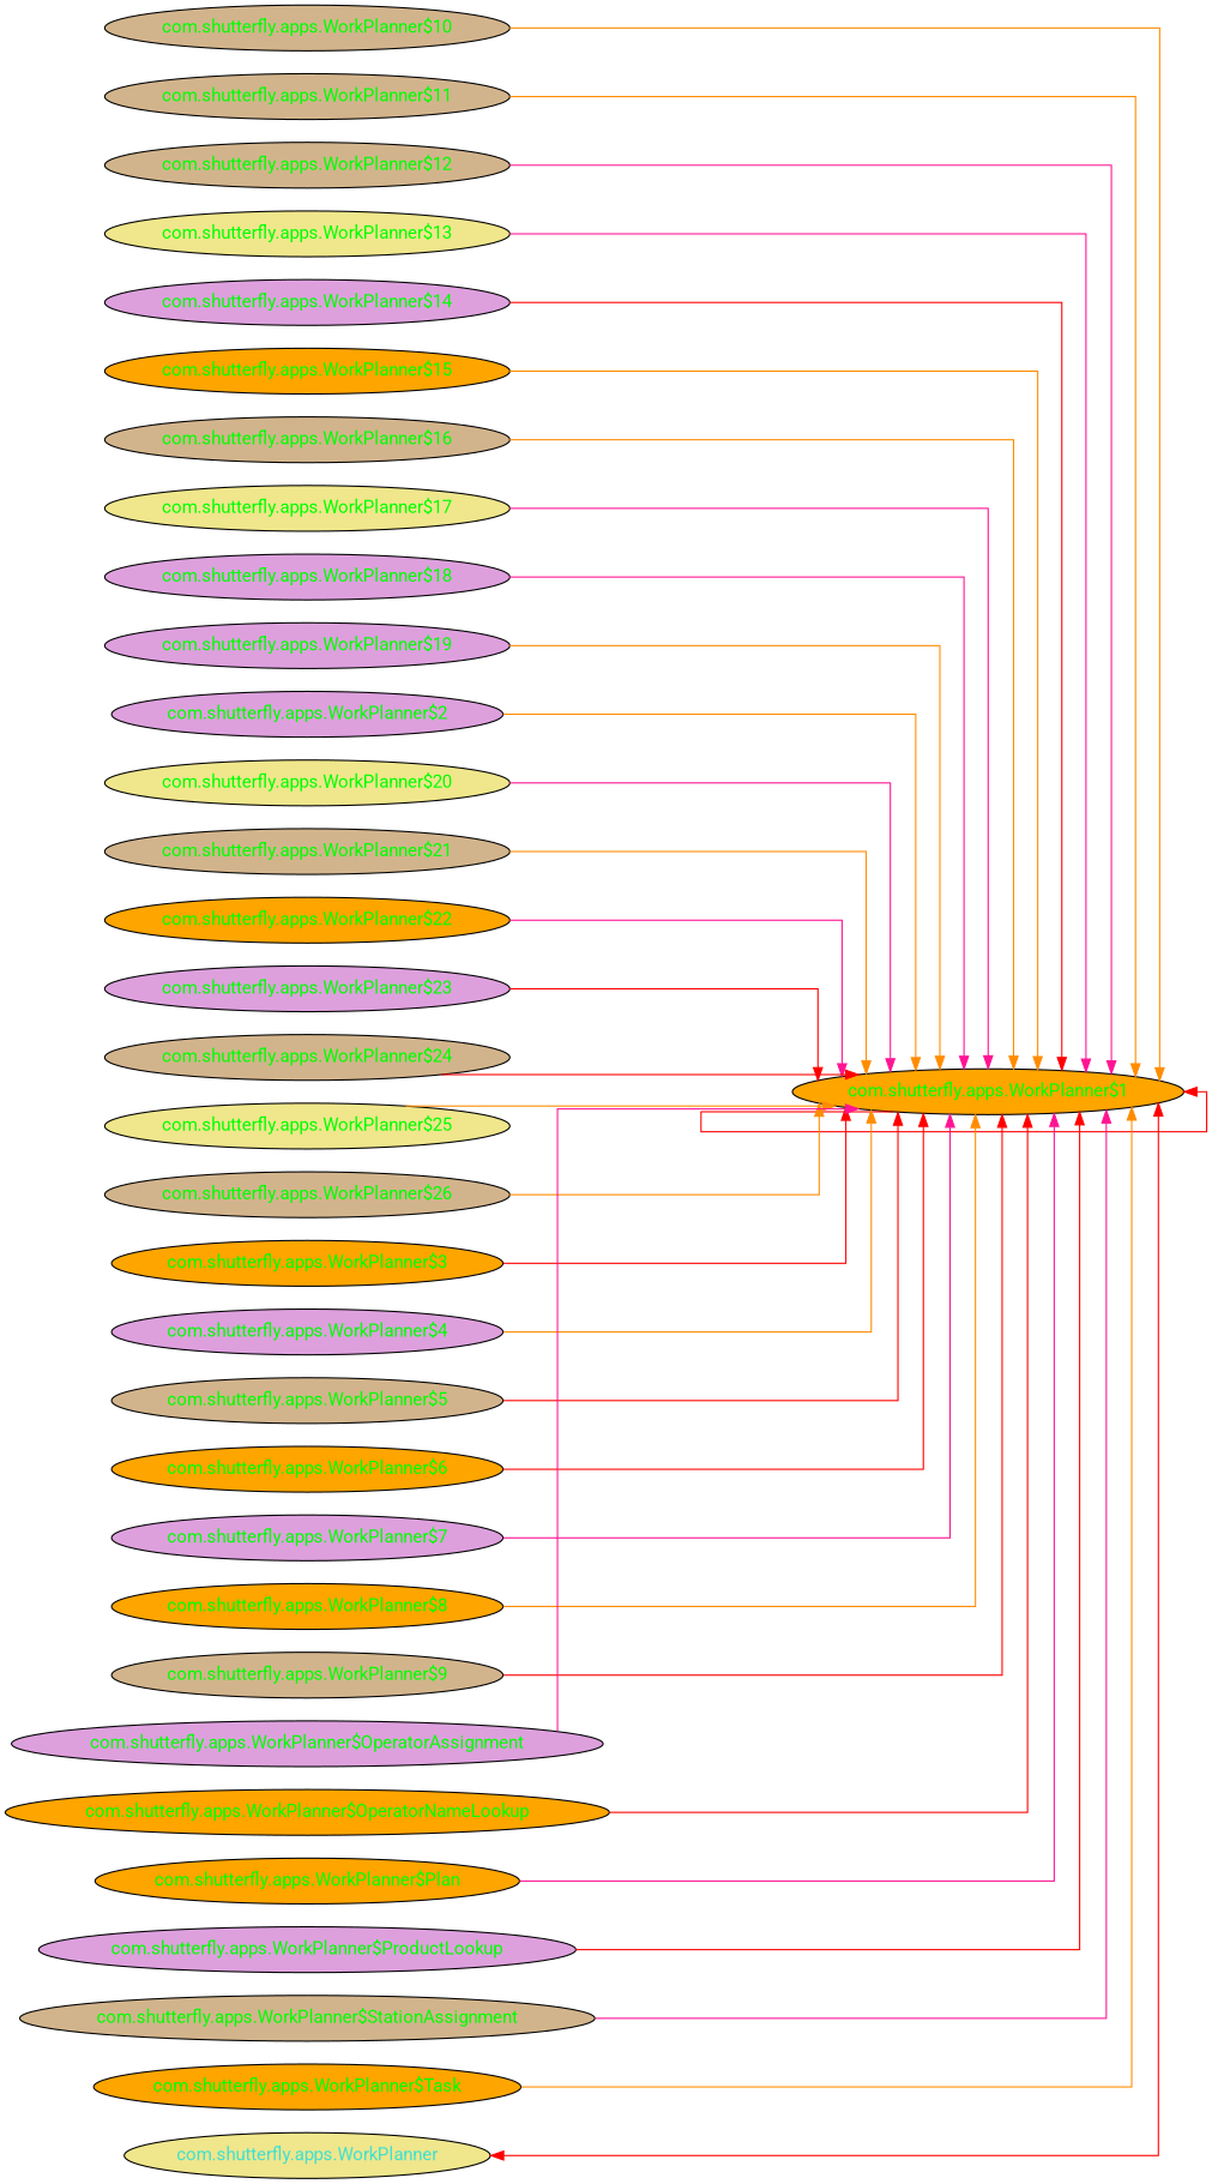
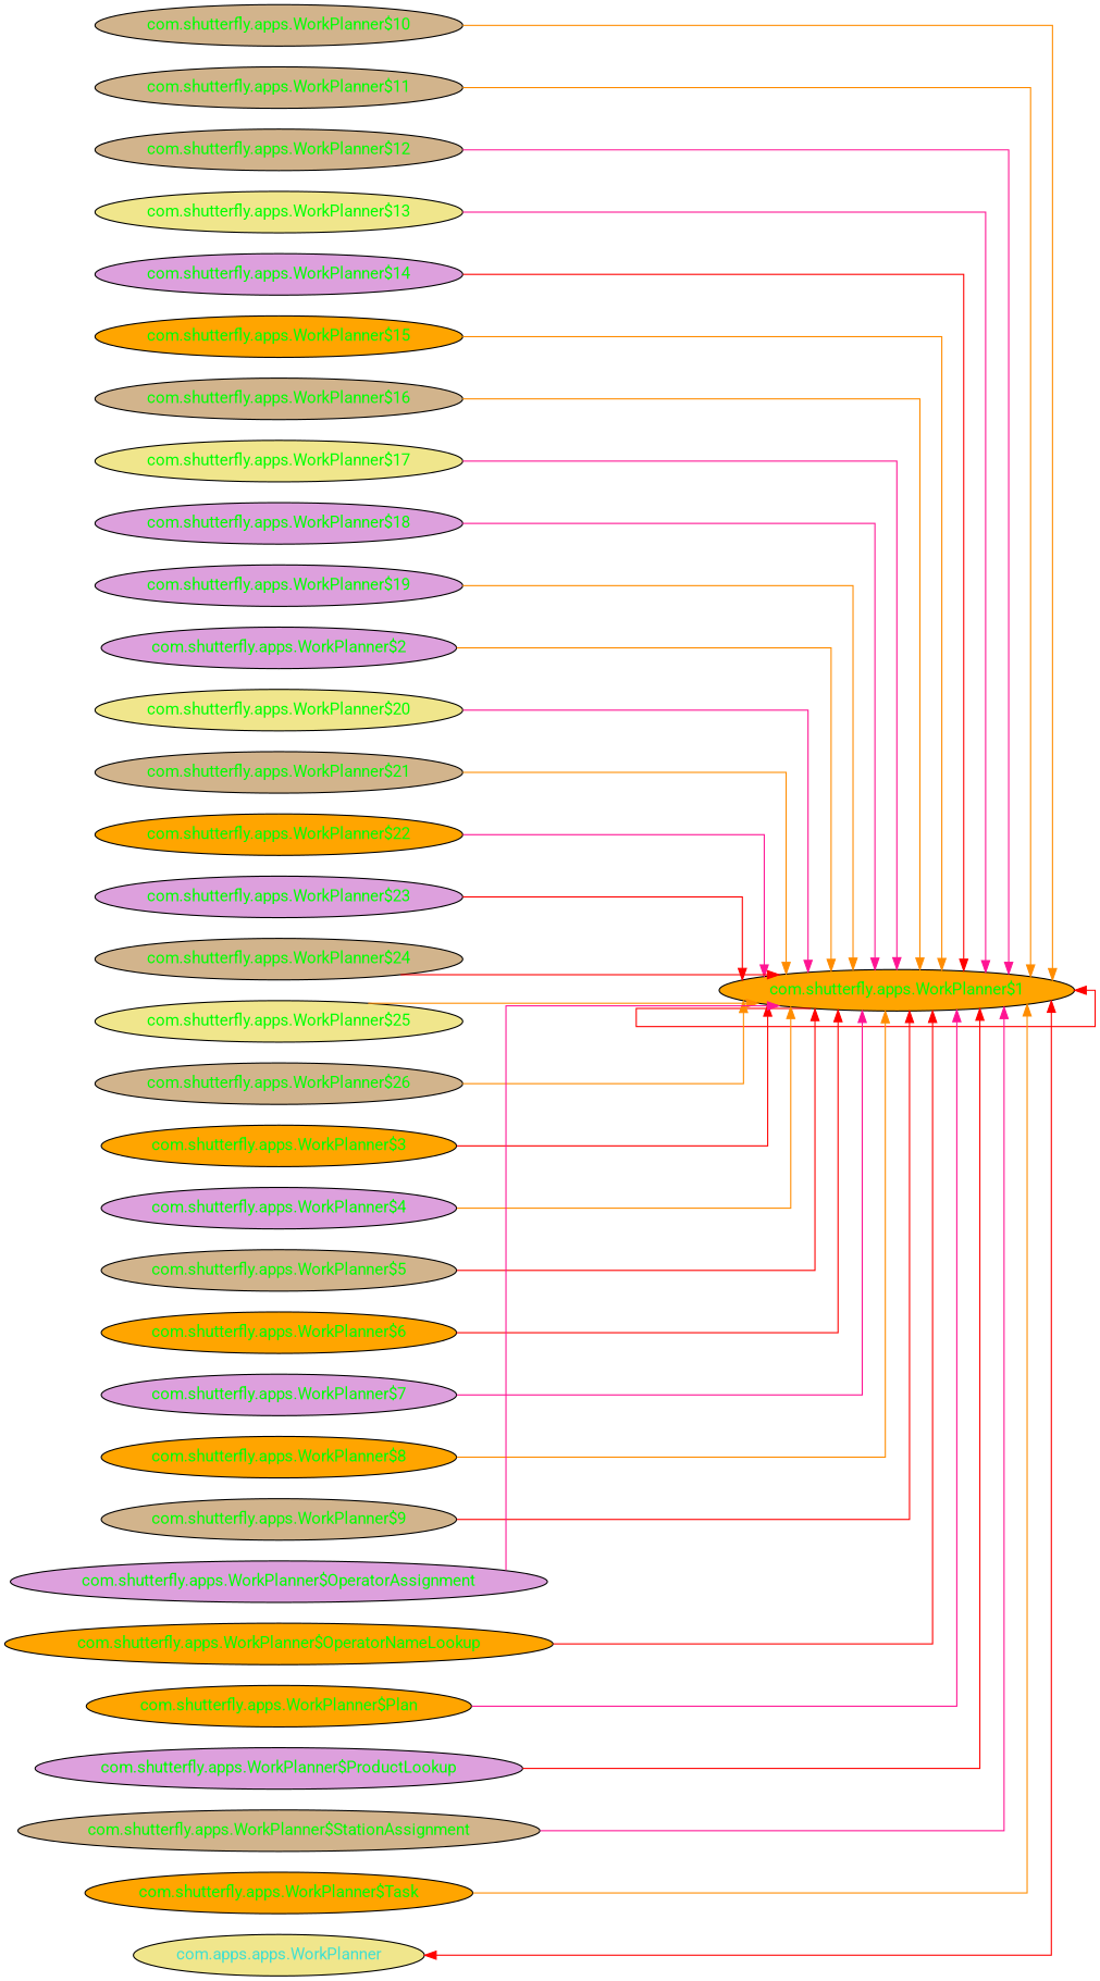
  digraph {
    concentrate=true
    rankdir=LR
    ranksep=2.0
    splines=ortho
    fontname=Roboto
    node [fontcolor=green style=filled fillcolor=tan fontname=Roboto]
    edge [color=darkorange fontname=Roboto]
    "com.shutterfly.apps.WorkPlanner$1" [fillcolor=orange]
    "com.shutterfly.apps.WorkPlanner$10"
    "com.shutterfly.apps.WorkPlanner$11"
    "com.shutterfly.apps.WorkPlanner$12"
    "com.shutterfly.apps.WorkPlanner$13" [fillcolor=khaki]
    "com.shutterfly.apps.WorkPlanner$14" [fillcolor=plum]
    "com.shutterfly.apps.WorkPlanner$15" [fillcolor=orange]
    "com.shutterfly.apps.WorkPlanner$16"
    "com.shutterfly.apps.WorkPlanner$17" [fillcolor=khaki]
    "com.shutterfly.apps.WorkPlanner$18" [fillcolor=plum]
    "com.shutterfly.apps.WorkPlanner$19" [fillcolor=plum]
    "com.shutterfly.apps.WorkPlanner$2" [fillcolor=plum]
    "com.shutterfly.apps.WorkPlanner$20" [fillcolor=khaki]
    "com.shutterfly.apps.WorkPlanner$21"
    "com.shutterfly.apps.WorkPlanner$22" [fillcolor=orange]
    "com.shutterfly.apps.WorkPlanner$23" [fillcolor=plum]
    "com.shutterfly.apps.WorkPlanner$24"
    "com.shutterfly.apps.WorkPlanner$25" [fillcolor=khaki]
    "com.shutterfly.apps.WorkPlanner$26"
    "com.shutterfly.apps.WorkPlanner$3" [fillcolor=orange]
    "com.shutterfly.apps.WorkPlanner$4" [fillcolor=plum]
    "com.shutterfly.apps.WorkPlanner$5"
    "com.shutterfly.apps.WorkPlanner$6" [fillcolor=orange]
    "com.shutterfly.apps.WorkPlanner$7" [fillcolor=plum]
    "com.shutterfly.apps.WorkPlanner$8" [fillcolor=orange]
    "com.shutterfly.apps.WorkPlanner$9"
    "com.shutterfly.apps.WorkPlanner$OperatorAssignment" [fillcolor=plum]
    "com.shutterfly.apps.WorkPlanner$OperatorNameLookup" [fillcolor=orange]
    "com.shutterfly.apps.WorkPlanner$Plan" [fillcolor=orange]
    "com.shutterfly.apps.WorkPlanner$ProductLookup" [fillcolor=plum]
    "com.shutterfly.apps.WorkPlanner$StationAssignment"
    "com.shutterfly.apps.WorkPlanner$Task" [fillcolor=orange]
-   "com.shutterfly.apps.WorkPlanner" [fontcolor=turquoise fillcolor=khaki]
+   "com.shutterfly.apps.WorkPlanner" [fontcolor=turquoise fillcolor=khaki label="com.apps.apps.WorkPlanner"]
    "com.shutterfly.apps.WorkPlanner$1" -> "com.shutterfly.apps.WorkPlanner$1" [color=red]
    "com.shutterfly.apps.WorkPlanner$10" -> "com.shutterfly.apps.WorkPlanner$1"
    "com.shutterfly.apps.WorkPlanner$11" -> "com.shutterfly.apps.WorkPlanner$1"
    "com.shutterfly.apps.WorkPlanner$12" -> "com.shutterfly.apps.WorkPlanner$1" [color=deeppink]
    "com.shutterfly.apps.WorkPlanner$13" -> "com.shutterfly.apps.WorkPlanner$1" [color=deeppink]
    "com.shutterfly.apps.WorkPlanner$14" -> "com.shutterfly.apps.WorkPlanner$1" [color=red]
    "com.shutterfly.apps.WorkPlanner$15" -> "com.shutterfly.apps.WorkPlanner$1"
    "com.shutterfly.apps.WorkPlanner$16" -> "com.shutterfly.apps.WorkPlanner$1"
    "com.shutterfly.apps.WorkPlanner$17" -> "com.shutterfly.apps.WorkPlanner$1" [color=deeppink]
    "com.shutterfly.apps.WorkPlanner$18" -> "com.shutterfly.apps.WorkPlanner$1" [color=deeppink]
    "com.shutterfly.apps.WorkPlanner$19" -> "com.shutterfly.apps.WorkPlanner$1"
    "com.shutterfly.apps.WorkPlanner$2" -> "com.shutterfly.apps.WorkPlanner$1"
    "com.shutterfly.apps.WorkPlanner$20" -> "com.shutterfly.apps.WorkPlanner$1" [color=deeppink]
    "com.shutterfly.apps.WorkPlanner$21" -> "com.shutterfly.apps.WorkPlanner$1"
    "com.shutterfly.apps.WorkPlanner$22" -> "com.shutterfly.apps.WorkPlanner$1" [color=deeppink]
    "com.shutterfly.apps.WorkPlanner$23" -> "com.shutterfly.apps.WorkPlanner$1" [color=red]
    "com.shutterfly.apps.WorkPlanner$24" -> "com.shutterfly.apps.WorkPlanner$1" [color=red]
    "com.shutterfly.apps.WorkPlanner$25" -> "com.shutterfly.apps.WorkPlanner$1"
    "com.shutterfly.apps.WorkPlanner$26" -> "com.shutterfly.apps.WorkPlanner$1"
    "com.shutterfly.apps.WorkPlanner$3" -> "com.shutterfly.apps.WorkPlanner$1" [color=red]
    "com.shutterfly.apps.WorkPlanner$4" -> "com.shutterfly.apps.WorkPlanner$1"
    "com.shutterfly.apps.WorkPlanner$5" -> "com.shutterfly.apps.WorkPlanner$1" [color=red]
    "com.shutterfly.apps.WorkPlanner$6" -> "com.shutterfly.apps.WorkPlanner$1" [color=red]
    "com.shutterfly.apps.WorkPlanner$7" -> "com.shutterfly.apps.WorkPlanner$1" [color=deeppink]
    "com.shutterfly.apps.WorkPlanner$8" -> "com.shutterfly.apps.WorkPlanner$1"
    "com.shutterfly.apps.WorkPlanner$9" -> "com.shutterfly.apps.WorkPlanner$1" [color=red]
    "com.shutterfly.apps.WorkPlanner$OperatorAssignment" -> "com.shutterfly.apps.WorkPlanner$1" [color=deeppink]
    "com.shutterfly.apps.WorkPlanner$OperatorNameLookup" -> "com.shutterfly.apps.WorkPlanner$1" [color=red]
    "com.shutterfly.apps.WorkPlanner$Plan" -> "com.shutterfly.apps.WorkPlanner$1" [color=deeppink]
    "com.shutterfly.apps.WorkPlanner$ProductLookup" -> "com.shutterfly.apps.WorkPlanner$1" [color=red]
    "com.shutterfly.apps.WorkPlanner$StationAssignment" -> "com.shutterfly.apps.WorkPlanner$1" [color=deeppink]
    "com.shutterfly.apps.WorkPlanner$Task" -> "com.shutterfly.apps.WorkPlanner$1"
    "com.shutterfly.apps.WorkPlanner" -> "com.shutterfly.apps.WorkPlanner$1" [dir=both color=red]
  }
